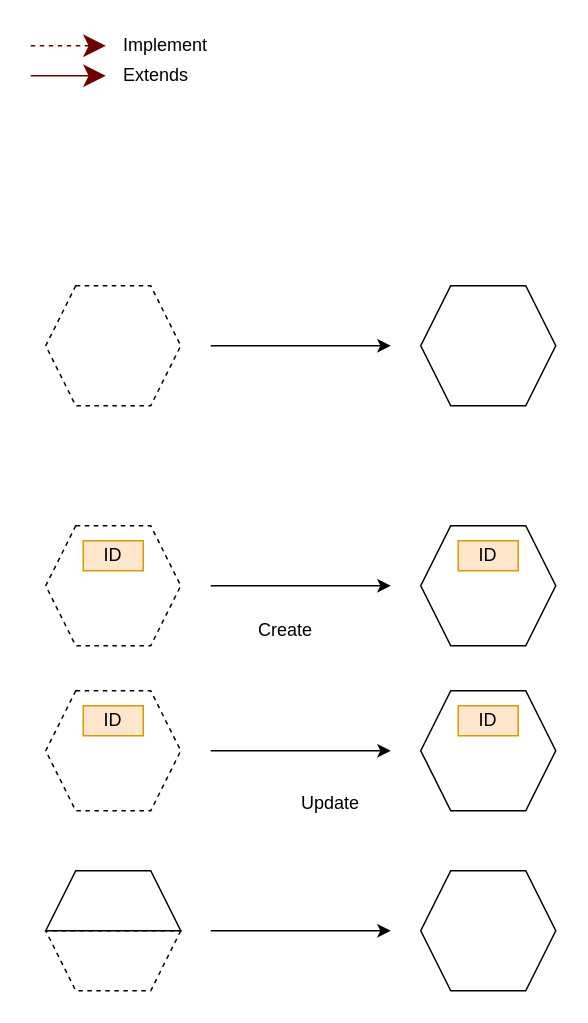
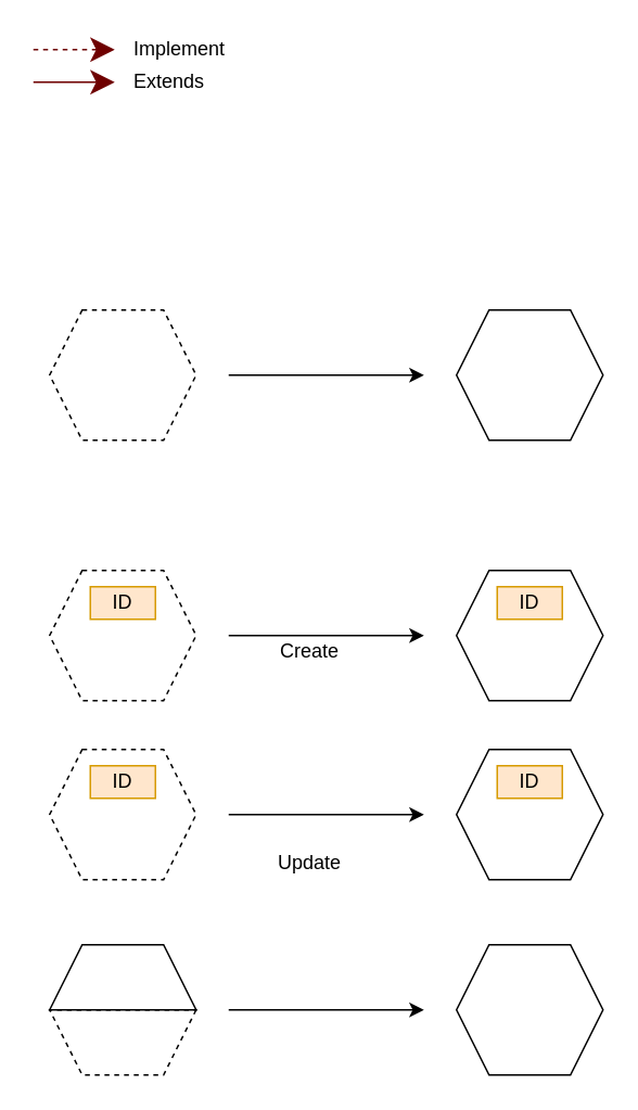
  <mxCell id="0" />
  <mxCell id="1" parent="0" />
  <mxCell id="2" value="" style="endArrow=classic;dashed=1;endFill=1;endSize=12;html=1;fillColor=#a20025;strokeColor=#6F0000;" parent="1" edge="1"><mxGeometry width="160" relative="1" as="geometry"><mxPoint x="20" y="30" as="sourcePoint" /><mxPoint x="70" y="30" as="targetPoint" /></mxGeometry></mxCell>
  <mxCell id="3" value="Implement" style="text;html=1;align=left;verticalAlign=middle;resizable=0;points=[];autosize=1;strokeColor=none;" parent="1" vertex="1"><mxGeometry x="80" y="20" width="70" height="20" as="geometry" /></mxCell>
  <mxCell id="4" value="" style="endArrow=classic;endFill=1;endSize=12;html=1;fillColor=#a20025;strokeColor=#6F0000;" parent="1" edge="1"><mxGeometry width="160" relative="1" as="geometry"><mxPoint x="20" y="50" as="sourcePoint" /><mxPoint x="70" y="50" as="targetPoint" /></mxGeometry></mxCell>
  <mxCell id="5" value="Extends" style="text;html=1;align=left;verticalAlign=middle;resizable=0;points=[];autosize=1;strokeColor=none;labelPosition=center;verticalLabelPosition=middle;" parent="1" vertex="1"><mxGeometry x="80" y="40" width="60" height="20" as="geometry" /></mxCell>
  <mxCell id="6" value="" style="endArrow=classic;html=1;" edge="1" parent="1"><mxGeometry width="50" height="50" relative="1" as="geometry"><mxPoint x="140" y="230" as="sourcePoint" /><mxPoint x="260" y="230" as="targetPoint" /></mxGeometry></mxCell>
  <mxCell id="7" value="" style="shape=hexagon;perimeter=hexagonPerimeter2;whiteSpace=wrap;html=1;fixedSize=1;" vertex="1" parent="1"><mxGeometry x="280" y="190" width="90" height="80" as="geometry" /></mxCell>
  <mxCell id="8" value="" style="shape=hexagon;perimeter=hexagonPerimeter2;whiteSpace=wrap;html=1;fixedSize=1;dashed=1;fillColor=none;" vertex="1" parent="1"><mxGeometry x="30" y="190" width="90" height="80" as="geometry" /></mxCell>
  <mxCell id="9" value="" style="endArrow=classic;html=1;" edge="1" parent="1"><mxGeometry width="50" height="50" relative="1" as="geometry"><mxPoint x="140" y="390" as="sourcePoint" /><mxPoint x="260" y="390" as="targetPoint" /></mxGeometry></mxCell>
  <mxCell id="10" value="" style="shape=hexagon;perimeter=hexagonPerimeter2;whiteSpace=wrap;html=1;fixedSize=1;" vertex="1" parent="1"><mxGeometry x="280" y="350" width="90" height="80" as="geometry" /></mxCell>
  <mxCell id="11" value="" style="shape=hexagon;perimeter=hexagonPerimeter2;whiteSpace=wrap;html=1;fixedSize=1;dashed=1;fillColor=none;" vertex="1" parent="1"><mxGeometry x="30" y="350" width="90" height="80" as="geometry" /></mxCell>
  <mxCell id="12" value="ID" style="text;html=1;strokeColor=#d79b00;align=center;verticalAlign=middle;whiteSpace=wrap;rounded=0;fillColor=#ffe6cc;" vertex="1" parent="1"><mxGeometry x="55" y="360" width="40" height="20" as="geometry" /></mxCell>
  <mxCell id="13" value="ID" style="text;html=1;strokeColor=#d79b00;align=center;verticalAlign=middle;whiteSpace=wrap;rounded=0;fillColor=#ffe6cc;" vertex="1" parent="1"><mxGeometry x="305" y="360" width="40" height="20" as="geometry" /></mxCell>
- <mxCell id="14" value="Create" style="text;html=1;strokeColor=none;fillColor=none;align=center;verticalAlign=middle;whiteSpace=wrap;rounded=0;" vertex="1" parent="1"><mxGeometry x="170" y="410" width="40" height="20" as="geometry" /></mxCell>
+ <mxCell id="14" value="Create" style="text;html=1;strokeColor=none;fillColor=none;align=center;verticalAlign=middle;whiteSpace=wrap;rounded=0;" vertex="1" parent="1"><mxGeometry x="170" y="390" width="40" height="20" as="geometry" /></mxCell>
  <mxCell id="15" value="" style="endArrow=classic;html=1;" edge="1" parent="1"><mxGeometry width="50" height="50" relative="1" as="geometry"><mxPoint x="140" y="500" as="sourcePoint" /><mxPoint x="260" y="500" as="targetPoint" /></mxGeometry></mxCell>
  <mxCell id="16" value="" style="shape=hexagon;perimeter=hexagonPerimeter2;whiteSpace=wrap;html=1;fixedSize=1;" vertex="1" parent="1"><mxGeometry x="280" y="460" width="90" height="80" as="geometry" /></mxCell>
  <mxCell id="17" value="" style="shape=hexagon;perimeter=hexagonPerimeter2;whiteSpace=wrap;html=1;fixedSize=1;dashed=1;" vertex="1" parent="1"><mxGeometry x="30" y="460" width="90" height="80" as="geometry" /></mxCell>
  <mxCell id="18" value="ID" style="text;html=1;strokeColor=#d79b00;align=center;verticalAlign=middle;whiteSpace=wrap;rounded=0;fillColor=#ffe6cc;" vertex="1" parent="1"><mxGeometry x="55" y="470" width="40" height="20" as="geometry" /></mxCell>
  <mxCell id="19" value="ID" style="text;html=1;strokeColor=#d79b00;align=center;verticalAlign=middle;whiteSpace=wrap;rounded=0;fillColor=#ffe6cc;" vertex="1" parent="1"><mxGeometry x="305" y="470" width="40" height="20" as="geometry" /></mxCell>
- <mxCell id="20" value="Update" style="text;html=1;strokeColor=none;fillColor=none;align=center;verticalAlign=middle;whiteSpace=wrap;rounded=0;" vertex="1" parent="1"><mxGeometry x="200" y="525" width="40" height="20" as="geometry" /></mxCell>
+ <mxCell id="20" value="Update" style="text;html=1;strokeColor=none;fillColor=none;align=center;verticalAlign=middle;whiteSpace=wrap;rounded=0;" vertex="1" parent="1"><mxGeometry x="170" y="520" width="40" height="20" as="geometry" /></mxCell>
  <mxCell id="21" value="" style="endArrow=classic;html=1;" edge="1" parent="1"><mxGeometry width="50" height="50" relative="1" as="geometry"><mxPoint x="140" y="620" as="sourcePoint" /><mxPoint x="260" y="620" as="targetPoint" /></mxGeometry></mxCell>
  <mxCell id="22" value="" style="shape=hexagon;perimeter=hexagonPerimeter2;whiteSpace=wrap;html=1;fixedSize=1;" vertex="1" parent="1"><mxGeometry x="280" y="580" width="90" height="80" as="geometry" /></mxCell>
  <mxCell id="23" value="" style="shape=trapezoid;perimeter=trapezoidPerimeter;whiteSpace=wrap;html=1;fixedSize=1;fillColor=#ffffff;size=20;" vertex="1" parent="1"><mxGeometry x="30" y="580" width="90" height="40" as="geometry" /></mxCell>
  <mxCell id="24" value="" style="shape=trapezoid;perimeter=trapezoidPerimeter;whiteSpace=wrap;html=1;fixedSize=1;size=20;rotation=-180;dashed=1;fillColor=none;" vertex="1" parent="1"><mxGeometry x="30" y="620" width="90" height="40" as="geometry" /></mxCell>
